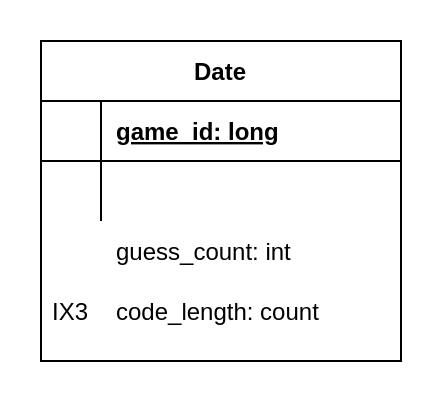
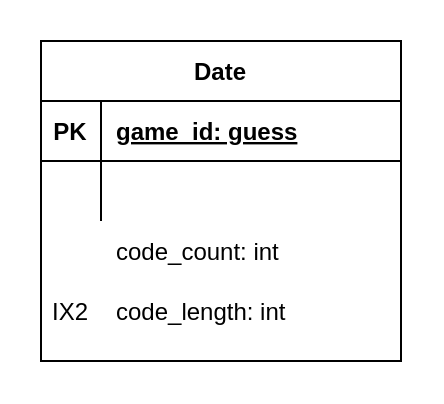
  <mxCell id="0" />
  <mxCell id="1" parent="0" />
  <mxCell id="2" value="Date" style="shape=table;startSize=30;container=1;collapsible=1;childLayout=tableLayout;fixedRows=1;rowLines=0;fontStyle=1;align=center;resizeLast=1;" parent="1" vertex="1"><mxGeometry x="20" y="20" width="180" height="160" as="geometry" /></mxCell>
  <mxCell id="3" value="" style="shape=partialRectangle;collapsible=0;dropTarget=0;pointerEvents=0;fillColor=none;top=0;left=0;bottom=1;right=0;points=[[0,0.5],[1,0.5]];portConstraint=eastwest;" parent="2" vertex="1"><mxGeometry y="30" width="180" height="30" as="geometry" /></mxCell>
- <mxCell id="5" value="game_id: long" style="shape=partialRectangle;connectable=0;fillColor=none;top=0;left=0;bottom=0;right=0;align=left;spacingLeft=6;fontStyle=5;overflow=hidden;" parent="3" vertex="1"><mxGeometry x="30" width="150" height="30" as="geometry" /></mxCell>
+ <mxCell id="4" value="PK" style="shape=partialRectangle;connectable=0;fillColor=none;top=0;left=0;bottom=0;right=0;fontStyle=1;overflow=hidden;" parent="3" vertex="1"><mxGeometry width="30" height="30" as="geometry" /></mxCell>
+ <mxCell id="5" value="game_id: guess" style="shape=partialRectangle;connectable=0;fillColor=none;top=0;left=0;bottom=0;right=0;align=left;spacingLeft=6;fontStyle=5;overflow=hidden;" parent="3" vertex="1"><mxGeometry x="30" width="150" height="30" as="geometry" /></mxCell>
  <mxCell id="6" value="" style="shape=partialRectangle;collapsible=0;dropTarget=0;pointerEvents=0;fillColor=none;top=0;left=0;bottom=0;right=0;points=[[0,0.5],[1,0.5]];portConstraint=eastwest;" parent="2" vertex="1"><mxGeometry y="60" width="180" height="30" as="geometry" /></mxCell>
  <mxCell id="7" value="" style="shape=partialRectangle;collapsible=0;dropTarget=0;pointerEvents=0;fillColor=none;top=0;left=0;bottom=0;right=0;points=[[0,0.5],[1,0.5]];portConstraint=eastwest;" parent="2" vertex="1"><mxGeometry y="90" width="180" height="30" as="geometry" /></mxCell>
  <mxCell id="8" value="" style="shape=partialRectangle;connectable=0;fillColor=none;top=0;left=0;bottom=0;right=0;editable=1;overflow=hidden;" parent="7" vertex="1"><mxGeometry width="30" height="30" as="geometry" /></mxCell>
- <mxCell id="9" value="guess_count: int" style="shape=partialRectangle;connectable=0;fillColor=none;top=0;left=0;bottom=0;right=0;align=left;spacingLeft=6;overflow=hidden;" parent="7" vertex="1"><mxGeometry x="30" width="150" height="30" as="geometry" /></mxCell>
+ <mxCell id="9" value="code_count: int" style="shape=partialRectangle;connectable=0;fillColor=none;top=0;left=0;bottom=0;right=0;align=left;spacingLeft=6;overflow=hidden;" parent="7" vertex="1"><mxGeometry x="30" width="150" height="30" as="geometry" /></mxCell>
  <mxCell id="10" value="" style="shape=partialRectangle;collapsible=0;dropTarget=0;pointerEvents=0;fillColor=none;top=0;left=0;bottom=0;right=0;points=[[0,0.5],[1,0.5]];portConstraint=eastwest;" parent="2" vertex="1"><mxGeometry y="120" width="180" height="30" as="geometry" /></mxCell>
- <mxCell id="11" value="IX3" style="shape=partialRectangle;connectable=0;fillColor=none;top=0;left=0;bottom=0;right=0;editable=1;overflow=hidden;" parent="10" vertex="1"><mxGeometry width="30" height="30" as="geometry" /></mxCell>
- <mxCell id="12" value="code_length: count" style="shape=partialRectangle;connectable=0;fillColor=none;top=0;left=0;bottom=0;right=0;align=left;spacingLeft=6;overflow=hidden;" parent="10" vertex="1"><mxGeometry x="30" width="150" height="30" as="geometry" /></mxCell>
+ <mxCell id="11" value="IX2" style="shape=partialRectangle;connectable=0;fillColor=none;top=0;left=0;bottom=0;right=0;editable=1;overflow=hidden;" parent="10" vertex="1"><mxGeometry width="30" height="30" as="geometry" /></mxCell>
+ <mxCell id="12" value="code_length: int" style="shape=partialRectangle;connectable=0;fillColor=none;top=0;left=0;bottom=0;right=0;align=left;spacingLeft=6;overflow=hidden;" parent="10" vertex="1"><mxGeometry x="30" width="150" height="30" as="geometry" /></mxCell>
